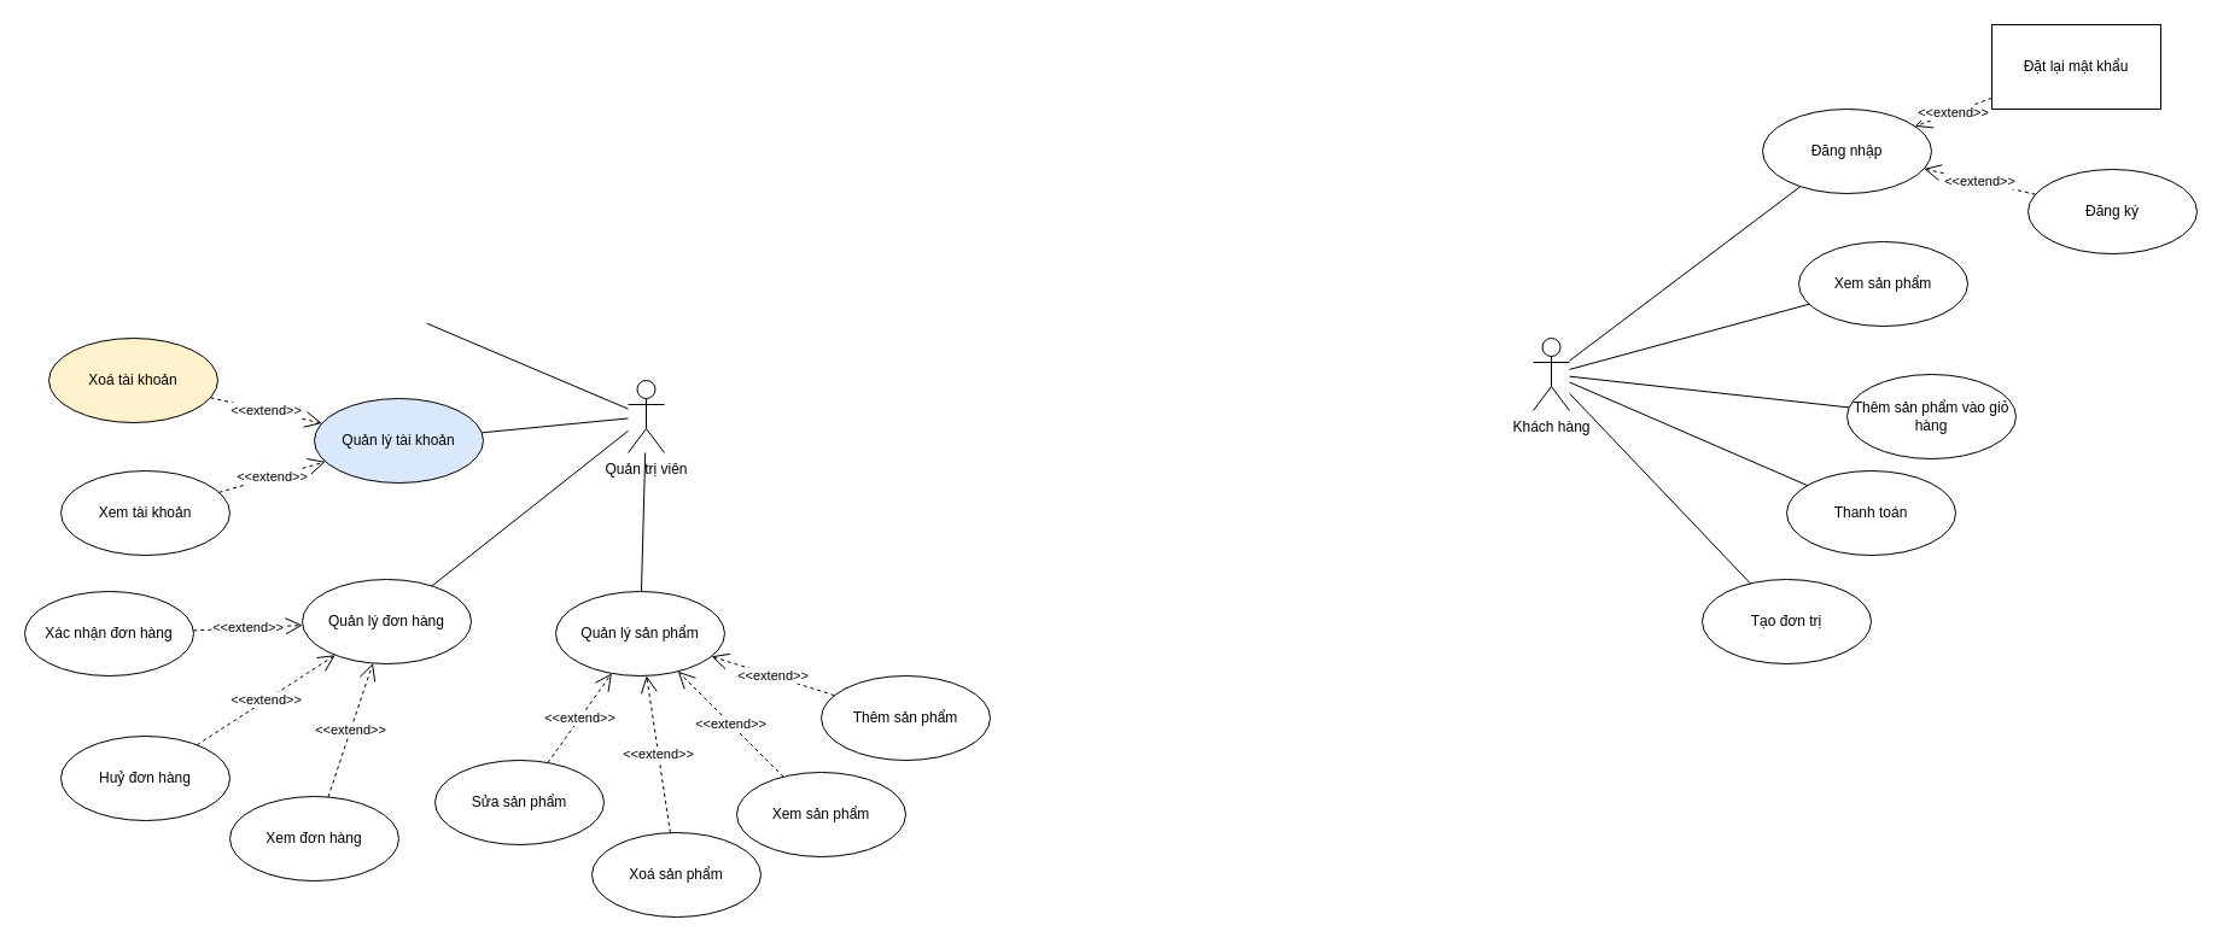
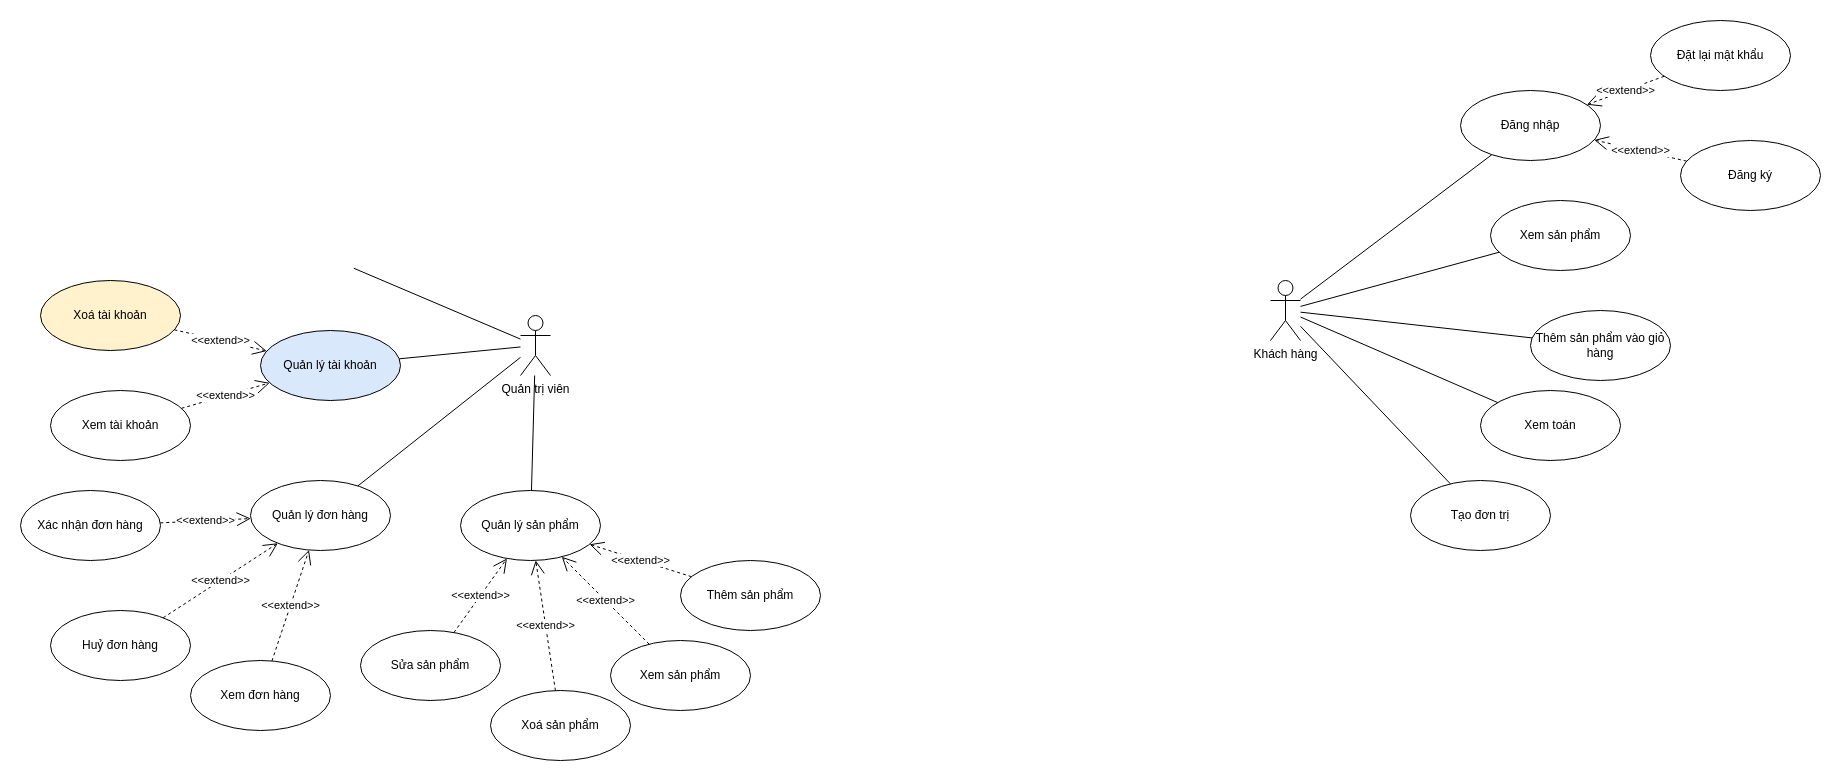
  <mxCell id="0" />
  <mxCell id="1" parent="0" />
  <mxCell id="2" value="Khách hàng" style="shape=umlActor;verticalLabelPosition=bottom;verticalAlign=top;html=1;" vertex="1" parent="1"><mxGeometry x="1270" y="280" width="30" height="60" as="geometry" /></mxCell>
  <mxCell id="3" value="Quản trị viên" style="shape=umlActor;verticalLabelPosition=bottom;verticalAlign=top;html=1;" vertex="1" parent="1"><mxGeometry x="520" y="315" width="30" height="60" as="geometry" /></mxCell>
  <mxCell id="4" value="Xem sản phẩm" style="ellipse;whiteSpace=wrap;html=1;" vertex="1" parent="1"><mxGeometry x="1490" y="200" width="140" height="70" as="geometry" /></mxCell>
  <mxCell id="5" value="Thêm sản phẩm vào giỏ hàng" style="ellipse;whiteSpace=wrap;html=1;" vertex="1" parent="1"><mxGeometry x="1530" y="310" width="140" height="70" as="geometry" /></mxCell>
- <mxCell id="6" value="Thanh toán" style="ellipse;whiteSpace=wrap;html=1;" vertex="1" parent="1"><mxGeometry x="1480" y="390" width="140" height="70" as="geometry" /></mxCell>
+ <mxCell id="6" value="Xem toán" style="ellipse;whiteSpace=wrap;html=1;" vertex="1" parent="1"><mxGeometry x="1480" y="390" width="140" height="70" as="geometry" /></mxCell>
  <mxCell id="7" value="Tạo đơn trị" style="ellipse;whiteSpace=wrap;html=1;" vertex="1" parent="1"><mxGeometry x="1410" y="480" width="140" height="70" as="geometry" /></mxCell>
  <mxCell id="8" value="Quản lý tài khoản" style="ellipse;whiteSpace=wrap;html=1;fillColor=#dae8fc;" vertex="1" parent="1"><mxGeometry x="260" y="330" width="140" height="70" as="geometry" /></mxCell>
  <mxCell id="9" value="Quản lý sản phẩm" style="ellipse;whiteSpace=wrap;html=1;" vertex="1" parent="1"><mxGeometry x="460" y="490" width="140" height="70" as="geometry" /></mxCell>
  <mxCell id="10" value="Quản lý đơn hàng" style="ellipse;whiteSpace=wrap;html=1;" vertex="1" parent="1"><mxGeometry x="250" y="480" width="140" height="70" as="geometry" /></mxCell>
  <mxCell id="11" value="" style="endArrow=none;html=1;rounded=0;" edge="1" parent="1" source="2" target="7"><mxGeometry relative="1" as="geometry"><mxPoint x="1340" y="570" as="sourcePoint" /><mxPoint x="1500" y="570" as="targetPoint" /></mxGeometry></mxCell>
  <mxCell id="12" value="" style="endArrow=none;html=1;rounded=0;" edge="1" parent="1" source="2" target="6"><mxGeometry relative="1" as="geometry"><mxPoint x="1306" y="350" as="sourcePoint" /><mxPoint x="1398" y="611" as="targetPoint" /></mxGeometry></mxCell>
  <mxCell id="13" value="" style="endArrow=none;html=1;rounded=0;" edge="1" parent="1" source="2" target="5"><mxGeometry relative="1" as="geometry"><mxPoint x="1310" y="337" as="sourcePoint" /><mxPoint x="1441" y="483" as="targetPoint" /></mxGeometry></mxCell>
  <mxCell id="14" value="" style="endArrow=none;html=1;rounded=0;" edge="1" parent="1" source="2" target="4"><mxGeometry relative="1" as="geometry"><mxPoint x="1310" y="328" as="sourcePoint" /><mxPoint x="1423" y="389" as="targetPoint" /></mxGeometry></mxCell>
  <mxCell id="15" value="" style="endArrow=none;html=1;rounded=0;" edge="1" parent="1" source="3"><mxGeometry relative="1" as="geometry"><mxPoint x="550" y="400" as="sourcePoint" /><mxPoint x="353.24" y="267.724" as="targetPoint" /></mxGeometry></mxCell>
  <mxCell id="16" value="" style="endArrow=none;html=1;rounded=0;" edge="1" parent="1" source="3" target="8"><mxGeometry relative="1" as="geometry"><mxPoint x="530" y="347" as="sourcePoint" /><mxPoint x="324" y="240" as="targetPoint" /></mxGeometry></mxCell>
  <mxCell id="17" value="" style="endArrow=none;html=1;rounded=0;" edge="1" parent="1" source="3" target="9"><mxGeometry relative="1" as="geometry"><mxPoint x="530" y="355" as="sourcePoint" /><mxPoint x="450" y="352" as="targetPoint" /></mxGeometry></mxCell>
  <mxCell id="18" value="" style="endArrow=none;html=1;rounded=0;" edge="1" parent="1" source="3" target="10"><mxGeometry relative="1" as="geometry"><mxPoint x="530" y="363" as="sourcePoint" /><mxPoint x="427" y="419" as="targetPoint" /></mxGeometry></mxCell>
  <mxCell id="19" value="Xoá tài khoản" style="ellipse;whiteSpace=wrap;html=1;fillColor=#fff2cc;" vertex="1" parent="1"><mxGeometry x="40" y="280" width="140" height="70" as="geometry" /></mxCell>
  <mxCell id="20" value="Xem tài khoản" style="ellipse;whiteSpace=wrap;html=1;" vertex="1" parent="1"><mxGeometry x="50" y="390" width="140" height="70" as="geometry" /></mxCell>
  <mxCell id="21" value="Thêm sản phẩm" style="ellipse;whiteSpace=wrap;html=1;" vertex="1" parent="1"><mxGeometry x="680" y="560" width="140" height="70" as="geometry" /></mxCell>
  <mxCell id="22" value="Xoá sản phẩm" style="ellipse;whiteSpace=wrap;html=1;" vertex="1" parent="1"><mxGeometry x="490" y="690" width="140" height="70" as="geometry" /></mxCell>
  <mxCell id="23" value="Sửa sản phẩm" style="ellipse;whiteSpace=wrap;html=1;" vertex="1" parent="1"><mxGeometry x="360" y="630" width="140" height="70" as="geometry" /></mxCell>
  <mxCell id="24" value="Xem sản phẩm" style="ellipse;whiteSpace=wrap;html=1;" vertex="1" parent="1"><mxGeometry x="610" y="640" width="140" height="70" as="geometry" /></mxCell>
  <mxCell id="25" value="Xem đơn hàng" style="ellipse;whiteSpace=wrap;html=1;" vertex="1" parent="1"><mxGeometry x="190" y="660" width="140" height="70" as="geometry" /></mxCell>
  <mxCell id="26" value="Huỷ đơn hàng" style="ellipse;whiteSpace=wrap;html=1;" vertex="1" parent="1"><mxGeometry x="50" y="610" width="140" height="70" as="geometry" /></mxCell>
  <mxCell id="27" value="Xác nhận đơn hàng" style="ellipse;whiteSpace=wrap;html=1;" vertex="1" parent="1"><mxGeometry x="20" y="490" width="140" height="70" as="geometry" /></mxCell>
  <mxCell id="28" value="&amp;lt;&amp;lt;extend&amp;gt;&amp;gt;" style="endArrow=open;endSize=12;dashed=1;html=1;rounded=0;" edge="1" parent="1" source="19" target="8"><mxGeometry x="0.002" width="160" relative="1" as="geometry"><mxPoint x="40" y="255" as="sourcePoint" /><mxPoint x="240" y="255" as="targetPoint" /><mxPoint as="offset" /></mxGeometry></mxCell>
  <mxCell id="29" value="&amp;lt;&amp;lt;extend&amp;gt;&amp;gt;" style="endArrow=open;endSize=12;dashed=1;html=1;rounded=0;" edge="1" parent="1" source="20" target="8"><mxGeometry x="0.002" width="160" relative="1" as="geometry"><mxPoint x="40" y="255" as="sourcePoint" /><mxPoint x="240" y="255" as="targetPoint" /><mxPoint as="offset" /></mxGeometry></mxCell>
  <mxCell id="30" value="&amp;lt;&amp;lt;extend&amp;gt;&amp;gt;" style="endArrow=open;endSize=12;dashed=1;html=1;rounded=0;" edge="1" parent="1" source="26" target="10"><mxGeometry x="0.002" width="160" relative="1" as="geometry"><mxPoint x="191" y="418" as="sourcePoint" /><mxPoint x="279" y="392" as="targetPoint" /><mxPoint as="offset" /></mxGeometry></mxCell>
  <mxCell id="31" value="&amp;lt;&amp;lt;extend&amp;gt;&amp;gt;" style="endArrow=open;endSize=12;dashed=1;html=1;rounded=0;" edge="1" parent="1" source="27" target="10"><mxGeometry x="0.002" width="160" relative="1" as="geometry"><mxPoint x="173" y="627" as="sourcePoint" /><mxPoint x="287" y="553" as="targetPoint" /><mxPoint as="offset" /></mxGeometry></mxCell>
  <mxCell id="32" value="&amp;lt;&amp;lt;extend&amp;gt;&amp;gt;" style="endArrow=open;endSize=12;dashed=1;html=1;rounded=0;" edge="1" parent="1" source="25" target="10"><mxGeometry x="0.002" width="160" relative="1" as="geometry"><mxPoint x="281.484" y="697.008" as="sourcePoint" /><mxPoint x="287" y="570" as="targetPoint" /><mxPoint as="offset" /></mxGeometry></mxCell>
  <mxCell id="33" value="&amp;lt;&amp;lt;extend&amp;gt;&amp;gt;" style="endArrow=open;endSize=12;dashed=1;html=1;rounded=0;" edge="1" parent="1" source="23" target="9"><mxGeometry x="0.002" width="160" relative="1" as="geometry"><mxPoint x="546.912" y="732.325" as="sourcePoint" /><mxPoint x="430" y="580" as="targetPoint" /><mxPoint as="offset" /></mxGeometry></mxCell>
  <mxCell id="34" value="&amp;lt;&amp;lt;extend&amp;gt;&amp;gt;" style="endArrow=open;endSize=12;dashed=1;html=1;rounded=0;" edge="1" parent="1" source="22" target="9"><mxGeometry x="0.002" width="160" relative="1" as="geometry"><mxPoint x="463" y="642" as="sourcePoint" /><mxPoint x="516" y="568" as="targetPoint" /><mxPoint as="offset" /></mxGeometry></mxCell>
  <mxCell id="35" value="&amp;lt;&amp;lt;extend&amp;gt;&amp;gt;" style="endArrow=open;endSize=12;dashed=1;html=1;rounded=0;" edge="1" parent="1" source="24" target="9"><mxGeometry x="0.002" width="160" relative="1" as="geometry"><mxPoint x="565" y="700" as="sourcePoint" /><mxPoint x="545" y="570" as="targetPoint" /><mxPoint as="offset" /></mxGeometry></mxCell>
  <mxCell id="36" value="&amp;lt;&amp;lt;extend&amp;gt;&amp;gt;" style="endArrow=open;endSize=12;dashed=1;html=1;rounded=0;" edge="1" parent="1" source="21" target="9"><mxGeometry x="0.002" width="160" relative="1" as="geometry"><mxPoint x="659" y="654" as="sourcePoint" /><mxPoint x="571" y="566" as="targetPoint" /><mxPoint as="offset" /></mxGeometry></mxCell>
  <mxCell id="37" value="Đăng nhập" style="ellipse;whiteSpace=wrap;html=1;" vertex="1" parent="1"><mxGeometry x="1460" y="90" width="140" height="70" as="geometry" /></mxCell>
- <mxCell id="38" value="Đặt lại mật khẩu" style="whiteSpace=wrap;html=1;rounded=0;" vertex="1" parent="1"><mxGeometry x="1650" y="20" width="140" height="70" as="geometry" /></mxCell>
+ <mxCell id="38" value="Đặt lại mật khẩu" style="ellipse;whiteSpace=wrap;html=1;" vertex="1" parent="1"><mxGeometry x="1650" y="20" width="140" height="70" as="geometry" /></mxCell>
  <mxCell id="39" value="&amp;lt;&amp;lt;extend&amp;gt;&amp;gt;" style="endArrow=open;endSize=12;dashed=1;html=1;rounded=0;" edge="1" parent="1" source="38" target="37"><mxGeometry x="0.002" width="160" relative="1" as="geometry"><mxPoint x="1580" y="45" as="sourcePoint" /><mxPoint x="1450" y="45" as="targetPoint" /><mxPoint as="offset" /></mxGeometry></mxCell>
  <mxCell id="40" value="Đăng ký" style="ellipse;whiteSpace=wrap;html=1;" vertex="1" parent="1"><mxGeometry x="1680" y="140" width="140" height="70" as="geometry" /></mxCell>
  <mxCell id="41" value="&amp;lt;&amp;lt;extend&amp;gt;&amp;gt;" style="endArrow=open;endSize=12;dashed=1;html=1;rounded=0;" edge="1" parent="1" source="40" target="37"><mxGeometry x="0.002" width="160" relative="1" as="geometry"><mxPoint x="1809" y="39" as="sourcePoint" /><mxPoint x="1701" y="91" as="targetPoint" /><mxPoint as="offset" /></mxGeometry></mxCell>
  <mxCell id="42" value="" style="endArrow=none;html=1;rounded=0;" edge="1" parent="1" source="2" target="37"><mxGeometry relative="1" as="geometry"><mxPoint x="1310" y="316" as="sourcePoint" /><mxPoint x="1529" y="252" as="targetPoint" /></mxGeometry></mxCell>
